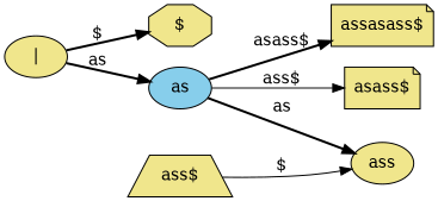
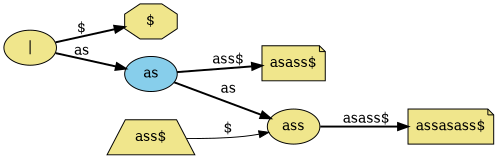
  digraph {
    rankdir=LR
    node [fillcolor=khaki shape=ellipse style=filled]
    edge [style=bold]
    n1 [label="$" shape=octagon]
    "|"
    n3 [fillcolor=skyblue label=as]
    n4 [label="asass$" shape=note]
    n5 [label=ass]
    n6 [label="assasass$" shape=note]
    n7 [label="ass$" shape=trapezium]
    "|" -> n1 [label="$"]
    "|" -> n3 [label=as]
-   n3 -> n4 [label="ass$" style=solid]
+   n3 -> n4 [label="ass$"]
    n3 -> n5 [label=as]
-   n3 -> n6 [label="asass$"]
+   n5 -> n6 [label="asass$"]
    n7 -> n5 [label="$" style=solid]
  }
